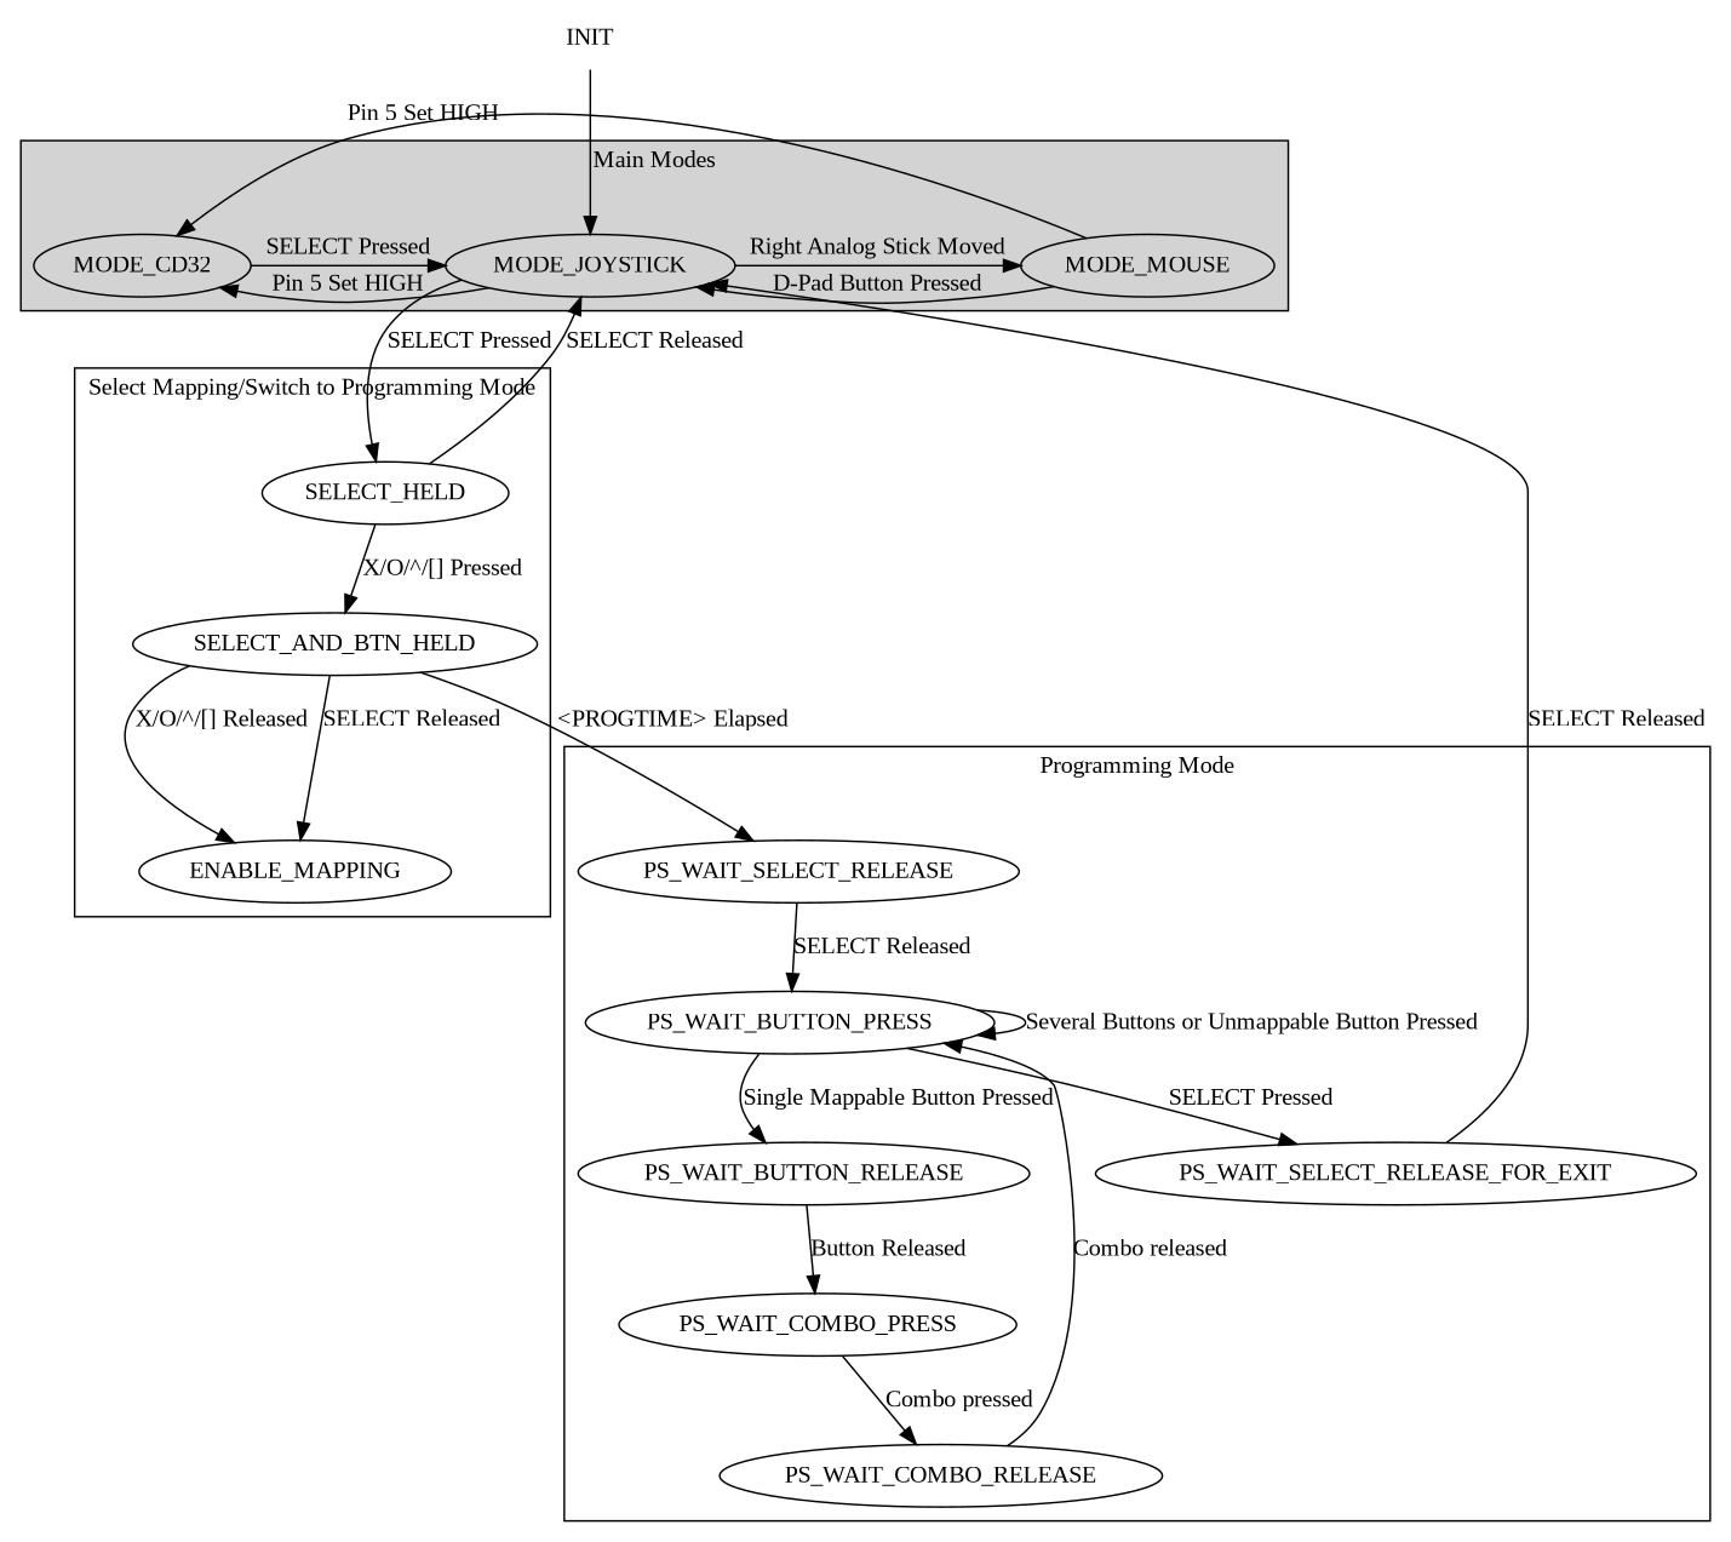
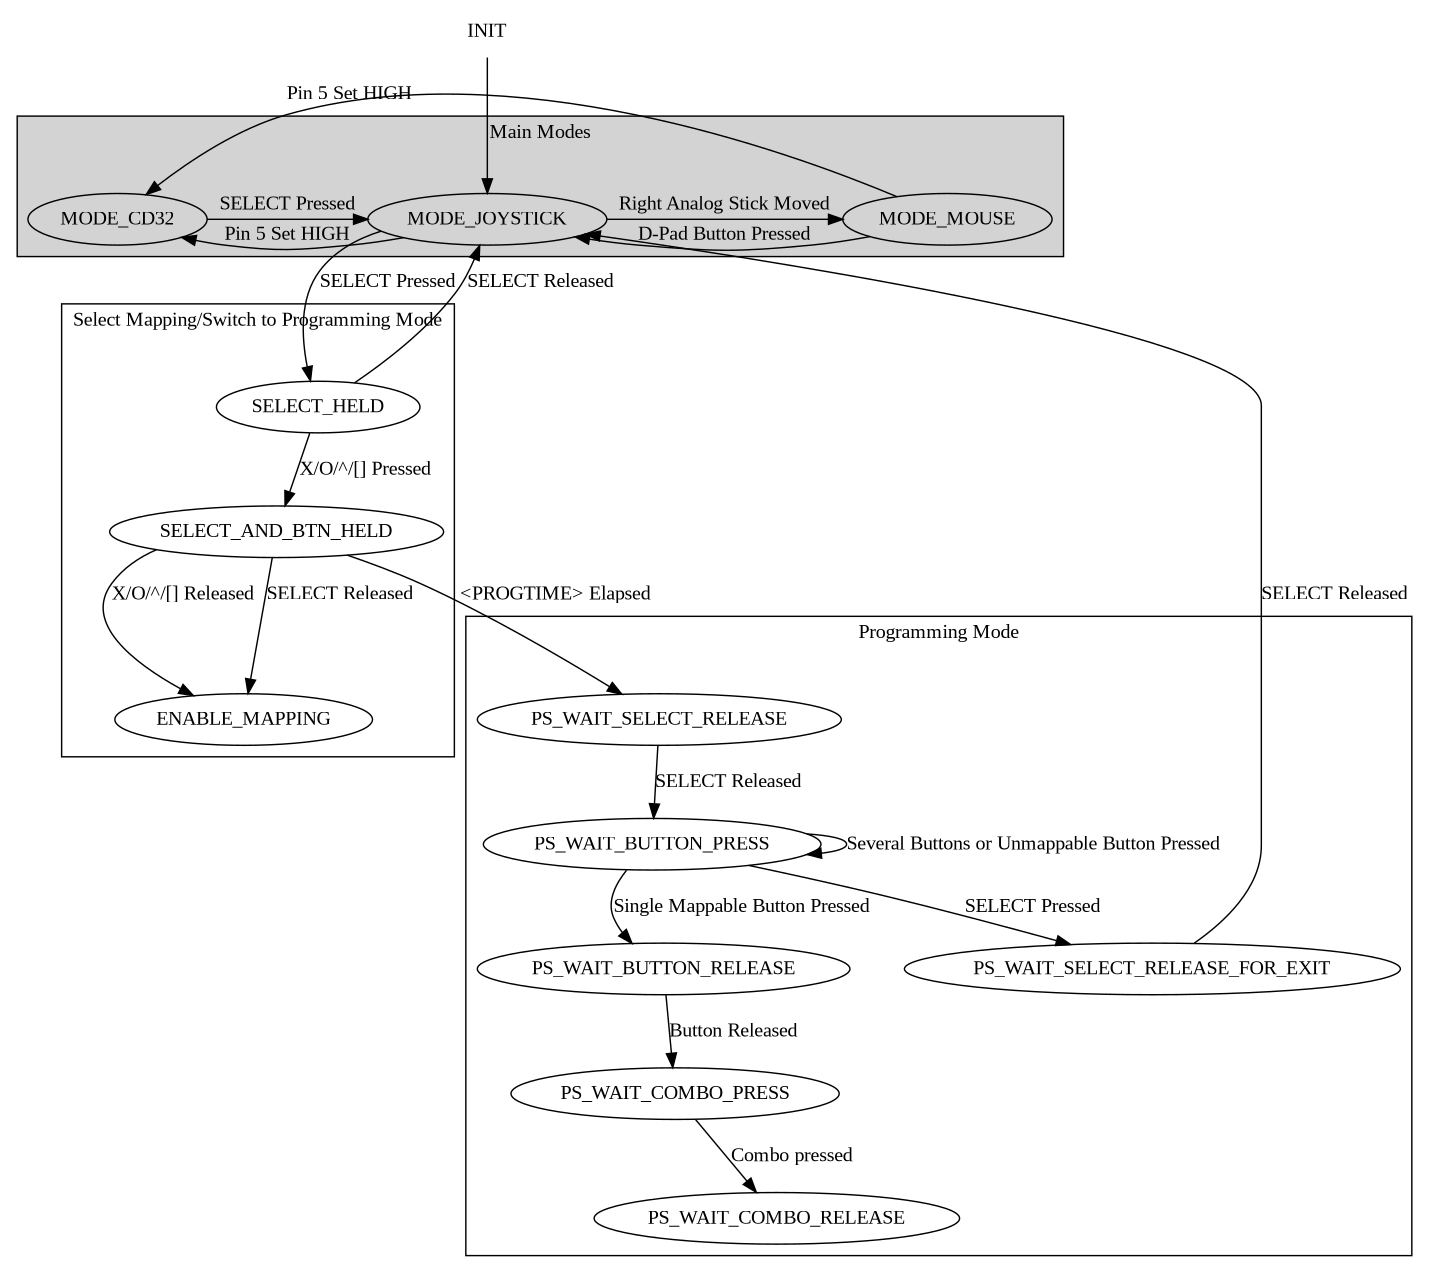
  digraph {
    clusterrank=local
    fontname="Liberation Serif"
    newrank=true
    node [fontname="Liberation Serif"]
    edge [fontname="Liberation Serif" splines=curved]
    INIT [shape=plaintext]
    MODE_JOYSTICK [style=filled]
    MODE_MOUSE [style=filled]
    MODE_CD32 [style=filled]
    SELECT_HELD
    SELECT_AND_BTN_HELD
    ENABLE_MAPPING
    PS_WAIT_SELECT_RELEASE
    PS_WAIT_BUTTON_PRESS
    PS_WAIT_BUTTON_RELEASE
    PS_WAIT_SELECT_RELEASE_FOR_EXIT
    PS_WAIT_COMBO_PRESS
    PS_WAIT_COMBO_RELEASE
    subgraph sub_1 {
      INIT
    }
    subgraph cluster_2 {
      label="Main Modes"
      style=filled
      subgraph sub_3 {
        label="Main Modes"
        rank=same
        style=filled
        MODE_JOYSTICK
        MODE_MOUSE
        MODE_CD32
      }
    }
    subgraph cluster_4 {
      label="Select Mapping/Switch to Programming Mode"
      SELECT_HELD
      SELECT_AND_BTN_HELD
      ENABLE_MAPPING
    }
    subgraph cluster_5 {
      label="Programming Mode"
      PS_WAIT_SELECT_RELEASE
      PS_WAIT_BUTTON_PRESS
      PS_WAIT_BUTTON_RELEASE
      PS_WAIT_SELECT_RELEASE_FOR_EXIT
      PS_WAIT_COMBO_PRESS
      PS_WAIT_COMBO_RELEASE
    }
    INIT -> MODE_JOYSTICK
    MODE_JOYSTICK -> MODE_MOUSE [label="Right Analog Stick Moved"]
    MODE_JOYSTICK -> MODE_CD32 [label="Pin 5 Set HIGH"]
    MODE_JOYSTICK -> SELECT_HELD [label="SELECT Pressed"]
    MODE_MOUSE -> MODE_JOYSTICK [label="D-Pad Button Pressed"]
    MODE_MOUSE -> MODE_CD32 [label="Pin 5 Set HIGH"]
    MODE_CD32 -> MODE_JOYSTICK [label="SELECT Pressed"]
    SELECT_HELD -> MODE_JOYSTICK [label="SELECT Released"]
    SELECT_HELD -> SELECT_AND_BTN_HELD [label="X/O/^/[] Pressed"]
    SELECT_AND_BTN_HELD -> ENABLE_MAPPING [label="X/O/^/[] Released"]
    SELECT_AND_BTN_HELD -> ENABLE_MAPPING [label="SELECT Released"]
    SELECT_AND_BTN_HELD -> PS_WAIT_SELECT_RELEASE [label="<PROGTIME> Elapsed"]
    PS_WAIT_SELECT_RELEASE -> PS_WAIT_BUTTON_PRESS [label="SELECT Released"]
    PS_WAIT_BUTTON_PRESS -> PS_WAIT_BUTTON_PRESS [label="Several Buttons or Unmappable Button Pressed"]
    PS_WAIT_BUTTON_PRESS -> PS_WAIT_BUTTON_RELEASE [label="Single Mappable Button Pressed"]
    PS_WAIT_BUTTON_PRESS -> PS_WAIT_SELECT_RELEASE_FOR_EXIT [label="SELECT Pressed"]
    PS_WAIT_BUTTON_RELEASE -> PS_WAIT_COMBO_PRESS [label="Button Released"]
    PS_WAIT_SELECT_RELEASE_FOR_EXIT -> MODE_JOYSTICK [label="SELECT Released"]
    PS_WAIT_COMBO_PRESS -> PS_WAIT_COMBO_RELEASE [label="Combo pressed"]
-   PS_WAIT_COMBO_RELEASE -> PS_WAIT_BUTTON_PRESS [label="Combo released"]
  }
